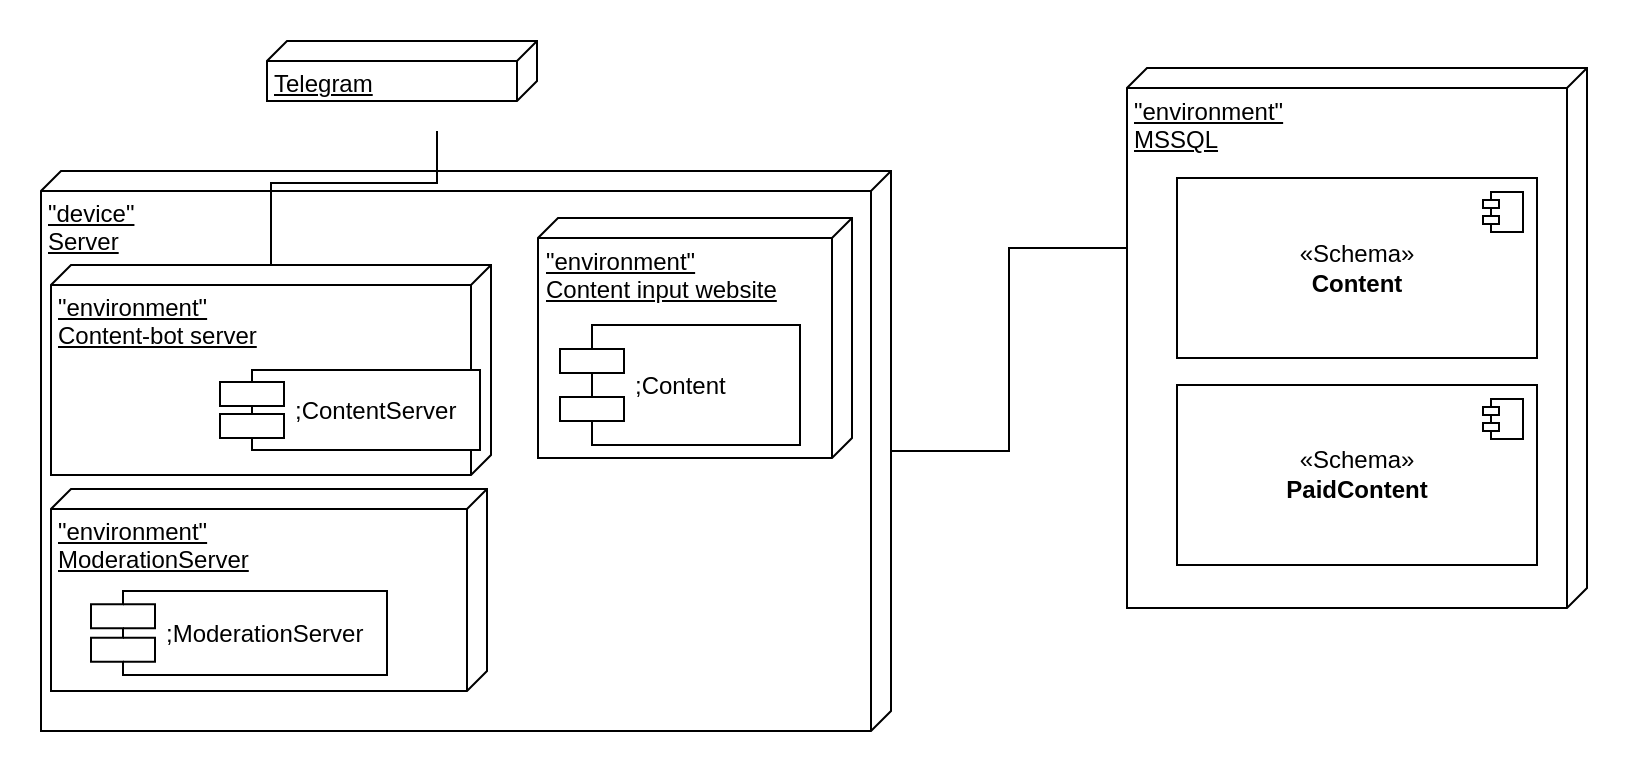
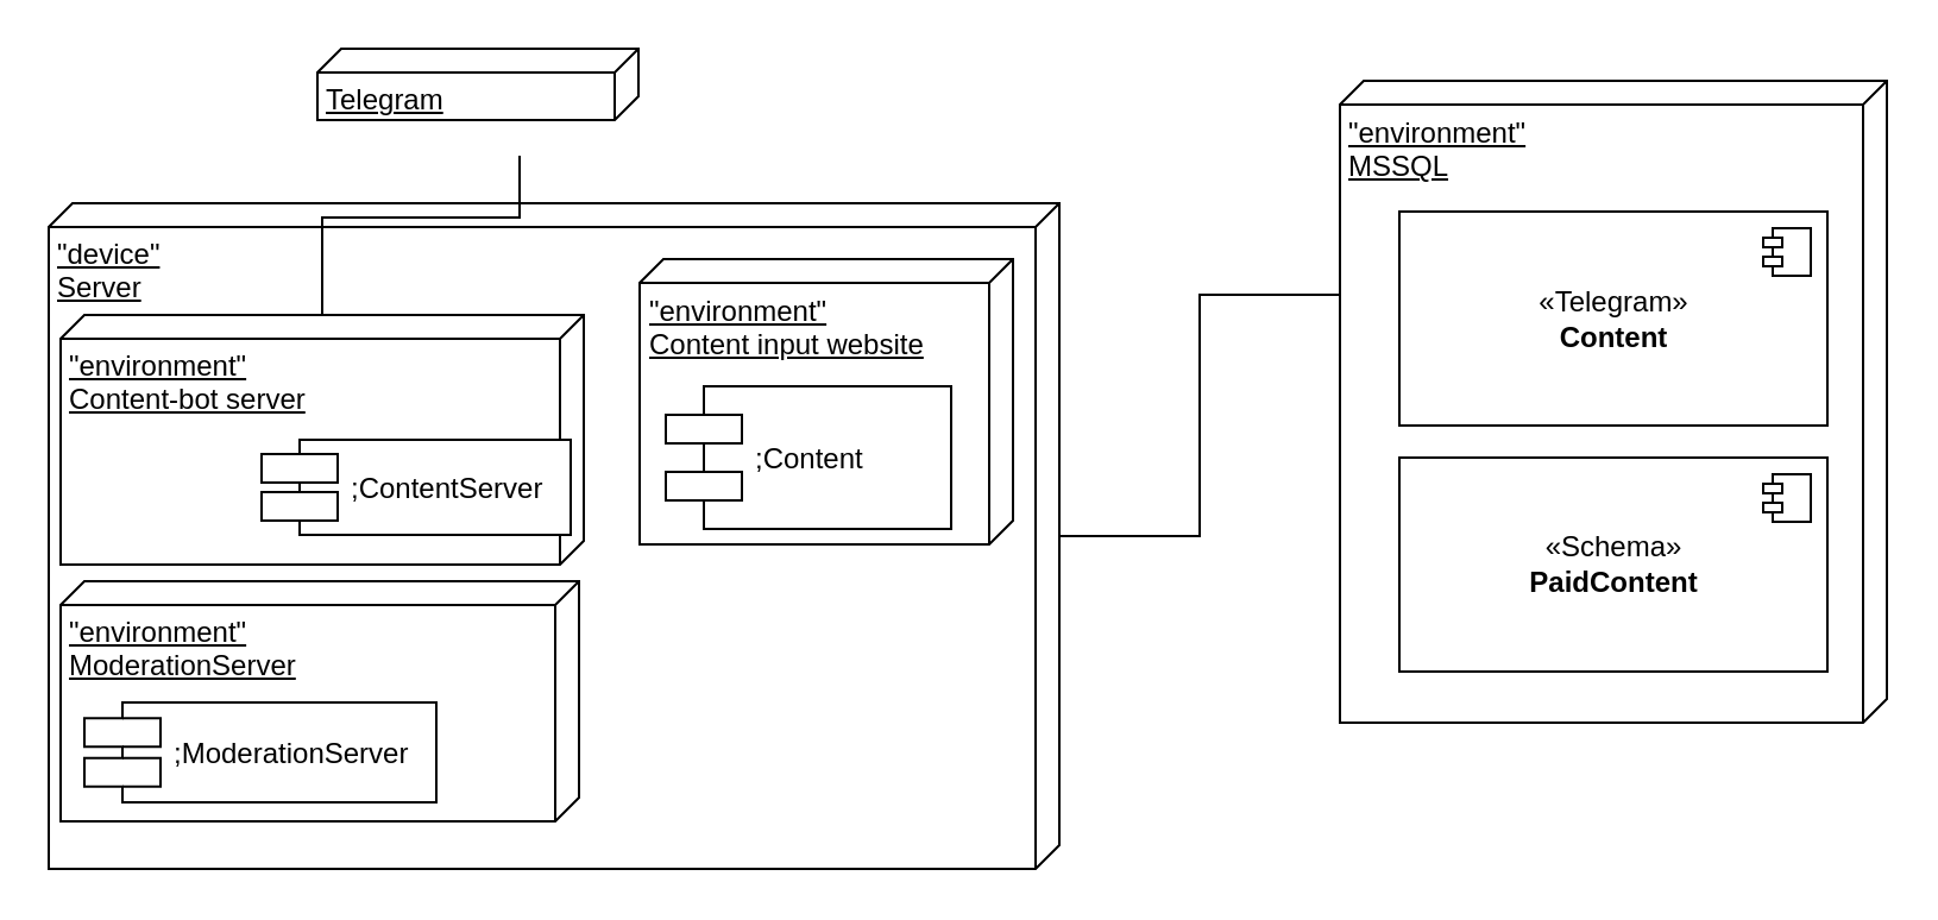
  <mxCell id="0" />
  <mxCell id="1" parent="0" />
  <mxCell id="2" style="edgeStyle=orthogonalEdgeStyle;rounded=0;orthogonalLoop=1;jettySize=auto;html=1;entryX=0;entryY=0;entryDx=90;entryDy=230;entryPerimeter=0;endArrow=none;endFill=0;" edge="1" parent="1" source="3" target="4"><mxGeometry relative="1" as="geometry" /></mxCell>
  <mxCell id="3" value="&quot;device&quot;&lt;br&gt;Server&lt;br&gt;" style="verticalAlign=top;align=left;spacingTop=8;spacingLeft=2;spacingRight=12;shape=cube;size=10;direction=south;fontStyle=4;html=1;" vertex="1" parent="1"><mxGeometry x="20" y="85" width="425" height="280" as="geometry" /></mxCell>
  <mxCell id="4" value="&quot;environment&quot;&lt;br&gt;MSSQL" style="verticalAlign=top;align=left;spacingTop=8;spacingLeft=2;spacingRight=12;shape=cube;size=10;direction=south;fontStyle=4;html=1;" vertex="1" parent="1"><mxGeometry x="563" y="33.5" width="230" height="270" as="geometry" /></mxCell>
  <mxCell id="5" value="&quot;environment&quot;&lt;br&gt;Content-bot server" style="verticalAlign=top;align=left;spacingTop=8;spacingLeft=2;spacingRight=12;shape=cube;size=10;direction=south;fontStyle=4;html=1;" vertex="1" parent="1"><mxGeometry x="25" y="132" width="220" height="105" as="geometry" /></mxCell>
  <mxCell id="6" value="Telegram" style="verticalAlign=top;align=left;spacingTop=8;spacingLeft=2;spacingRight=12;shape=cube;size=10;direction=south;fontStyle=4;html=1;" vertex="1" parent="1"><mxGeometry x="133" y="20" width="135" height="30" as="geometry" /></mxCell>
  <mxCell id="7" value="&quot;environment&quot;&lt;br&gt;Content input website&lt;br&gt;" style="verticalAlign=top;align=left;spacingTop=8;spacingLeft=2;spacingRight=12;shape=cube;size=10;direction=south;fontStyle=4;html=1;" vertex="1" parent="1"><mxGeometry x="268.5" y="108.5" width="157" height="120" as="geometry" /></mxCell>
  <mxCell id="8" value=";ContentServer" style="shape=component;align=left;spacingLeft=36;" vertex="1" parent="1"><mxGeometry x="109.5" y="184.5" width="130" height="40" as="geometry" /></mxCell>
  <mxCell id="9" value=";Content" style="shape=component;align=left;spacingLeft=36;" vertex="1" parent="1"><mxGeometry x="279.5" y="162" width="120" height="60" as="geometry" /></mxCell>
- <mxCell id="10" value="«Schema»&lt;br&gt;&lt;b&gt;Content&lt;/b&gt;&lt;br&gt;" style="html=1;" vertex="1" parent="1"><mxGeometry x="588" y="88.5" width="180" height="90" as="geometry" /></mxCell>
+ <mxCell id="10" value="«Telegram»&lt;br&gt;&lt;b&gt;Content&lt;/b&gt;&lt;br&gt;" style="html=1;" vertex="1" parent="1"><mxGeometry x="588" y="88.5" width="180" height="90" as="geometry" /></mxCell>
  <mxCell id="11" value="" style="shape=component;jettyWidth=8;jettyHeight=4;" vertex="1" parent="10"><mxGeometry x="1" width="20" height="20" relative="1" as="geometry"><mxPoint x="-27" y="7" as="offset" /></mxGeometry></mxCell>
  <mxCell id="12" value="«Schema»&lt;br&gt;&lt;b&gt;PaidContent&lt;/b&gt;&lt;br&gt;" style="html=1;" vertex="1" parent="1"><mxGeometry x="588" y="192" width="180" height="90" as="geometry" /></mxCell>
  <mxCell id="13" value="" style="shape=component;jettyWidth=8;jettyHeight=4;" vertex="1" parent="12"><mxGeometry x="1" width="20" height="20" relative="1" as="geometry"><mxPoint x="-27" y="7" as="offset" /></mxGeometry></mxCell>
  <mxCell id="14" value="&quot;environment&quot;&lt;br&gt;ModerationServer&lt;br&gt;" style="verticalAlign=top;align=left;spacingTop=8;spacingLeft=2;spacingRight=12;shape=cube;size=10;direction=south;fontStyle=4;html=1;" vertex="1" parent="1"><mxGeometry x="25" y="244" width="218" height="101" as="geometry" /></mxCell>
- <mxCell id="15" value=";ModerationServer" style="shape=component;align=left;spacingLeft=36;" vertex="1" parent="1"><mxGeometry x="45" y="295" width="148" height="42" as="geometry" /></mxCell>
+ <mxCell id="15" value=";ModerationServer" style="shape=component;align=left;spacingLeft=36;" vertex="1" parent="1"><mxGeometry x="35" y="295" width="148" height="42" as="geometry" /></mxCell>
  <mxCell id="16" style="edgeStyle=orthogonalEdgeStyle;rounded=0;orthogonalLoop=1;jettySize=auto;html=1;entryX=0;entryY=0;entryDx=45;entryDy=50;entryPerimeter=0;endArrow=none;endFill=0;" edge="1" parent="1" source="5" target="6"><mxGeometry relative="1" as="geometry" /></mxCell>
